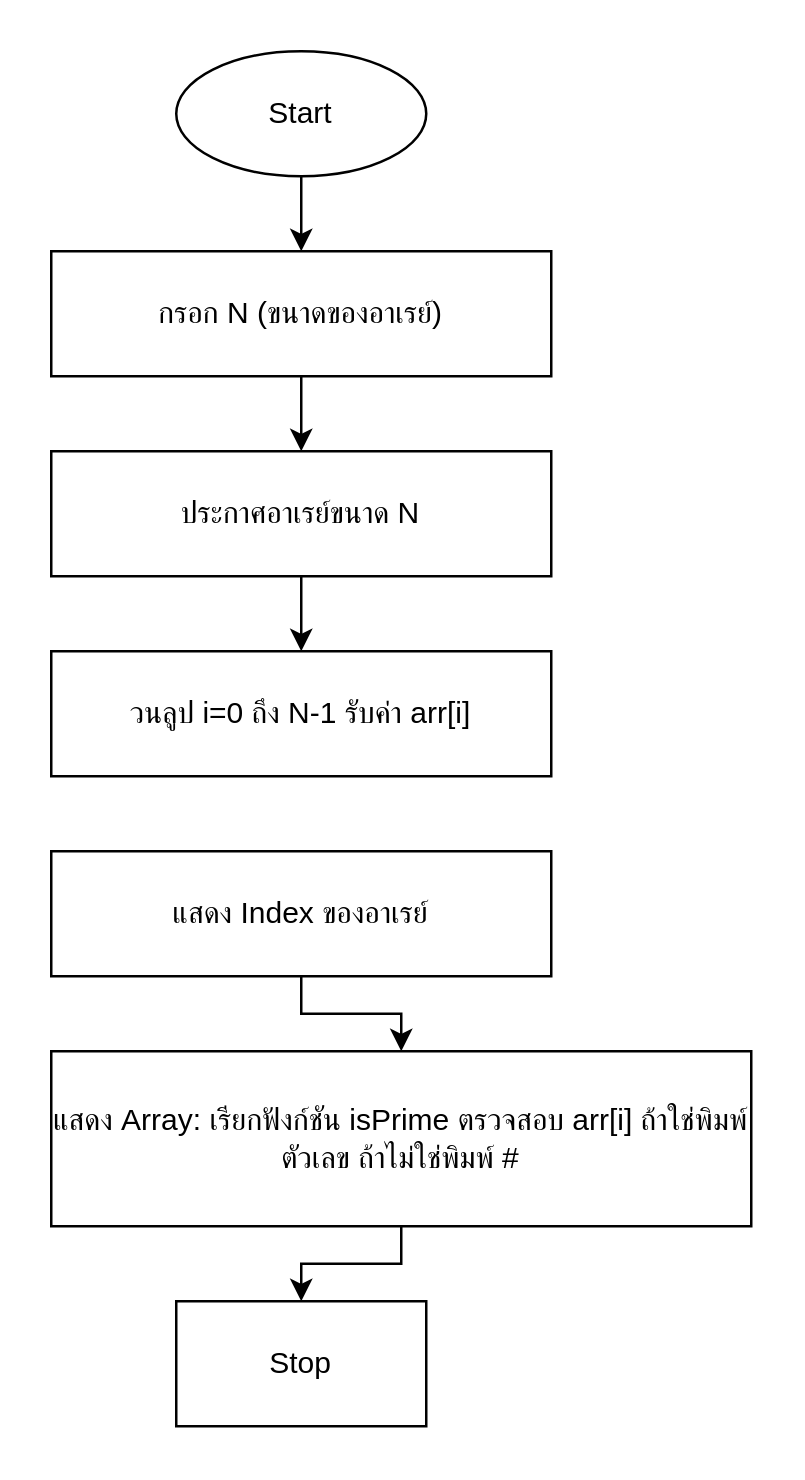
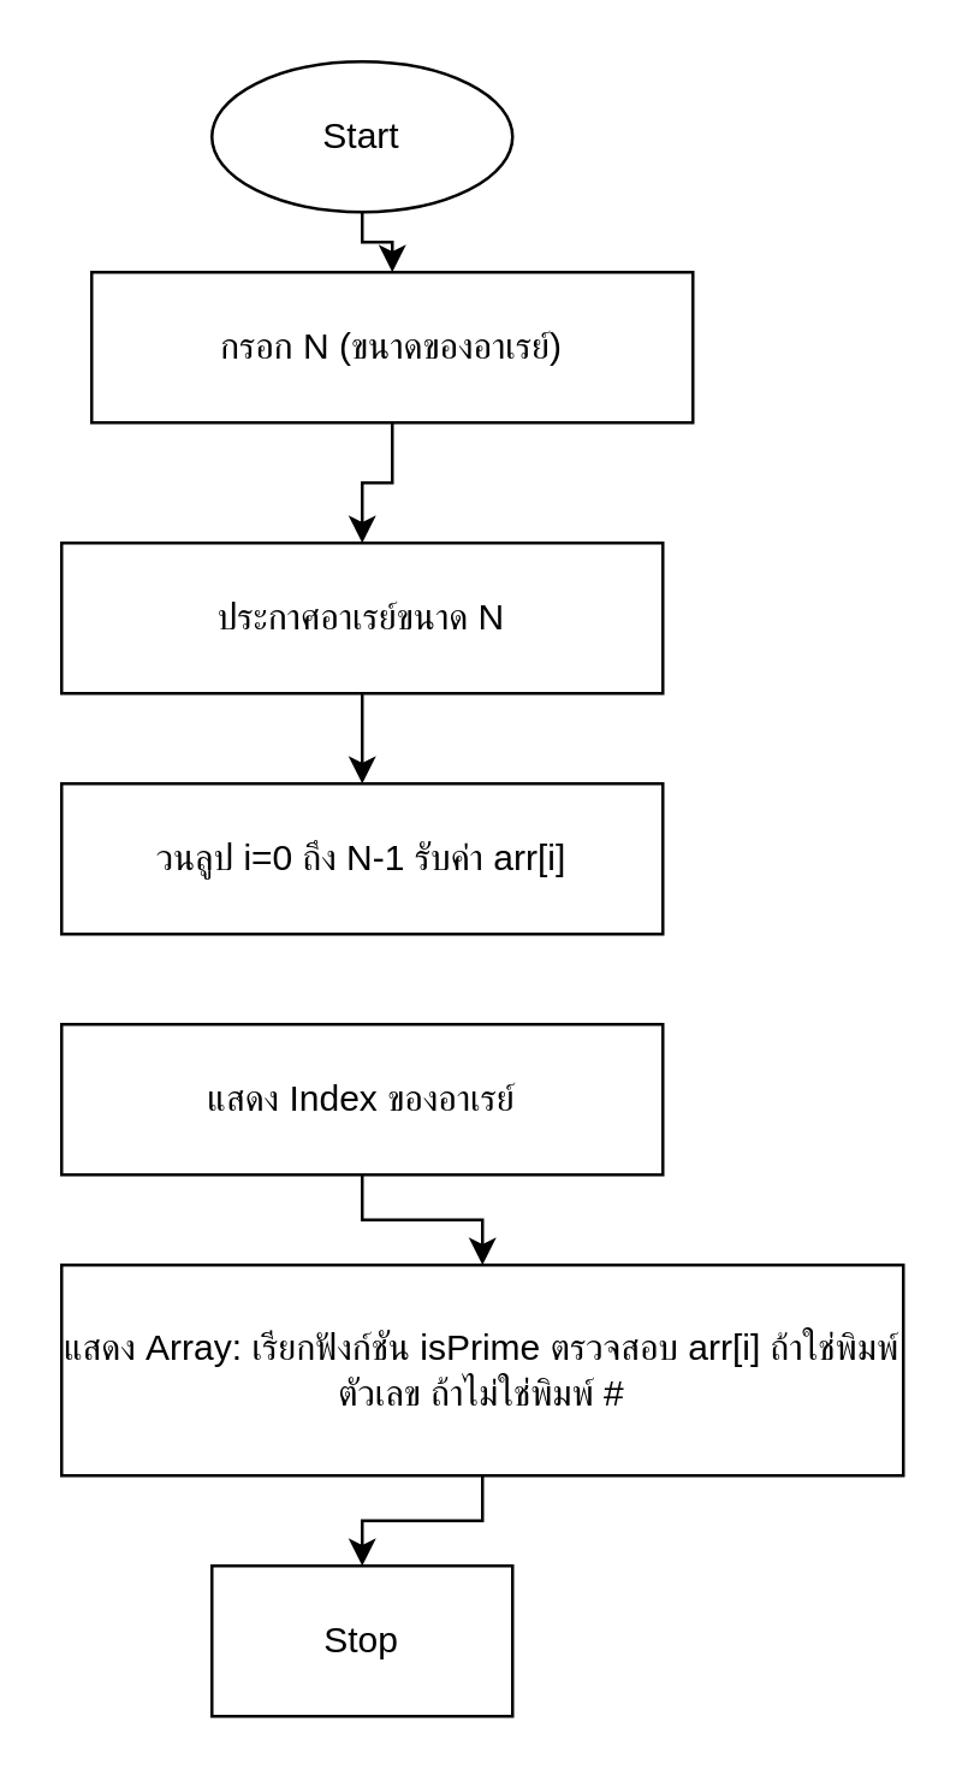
  <mxCell id="0" />
  <mxCell id="1" parent="0" />
  <mxCell id="2" value="Start" style="ellipse;whiteSpace=wrap;html=1;" parent="1" vertex="1"><mxGeometry x="70" y="20" width="100" height="50" as="geometry" /></mxCell>
- <mxCell id="3" value="กรอก N (ขนาดของอาเรย์)" style="parallelogram;whiteSpace=wrap;html=1;" parent="1" vertex="1"><mxGeometry x="20" y="100" width="200" height="50" as="geometry" /></mxCell>
+ <mxCell id="3" value="กรอก N (ขนาดของอาเรย์)" style="parallelogram;whiteSpace=wrap;html=1;" parent="1" vertex="1"><mxGeometry x="30" y="90" width="200" height="50" as="geometry" /></mxCell>
  <mxCell id="4" value="ประกาศอาเรย์ขนาด N" style="rectangle;whiteSpace=wrap;html=1;" parent="1" vertex="1"><mxGeometry x="20" y="180" width="200" height="50" as="geometry" /></mxCell>
  <mxCell id="5" value="วนลูป i=0 ถึง N-1 รับค่า arr[i]" style="rectangle;whiteSpace=wrap;html=1;" parent="1" vertex="1"><mxGeometry x="20" y="260" width="200" height="50" as="geometry" /></mxCell>
  <mxCell id="6" value="แสดง Index ของอาเรย์" style="parallelogram;whiteSpace=wrap;html=1;" parent="1" vertex="1"><mxGeometry x="20" y="340" width="200" height="50" as="geometry" /></mxCell>
  <mxCell id="7" value="แสดง Array: เรียกฟังก์ชัน isPrime ตรวจสอบ arr[i] ถ้าใช่พิมพ์ตัวเลข ถ้าไม่ใช่พิมพ์ #" style="parallelogram;whiteSpace=wrap;html=1;" parent="1" vertex="1"><mxGeometry x="20" y="420" width="280" height="70" as="geometry" /></mxCell>
  <mxCell id="8" value="Stop" style="whiteSpace=wrap;html=1;rounded=0;" parent="1" vertex="1"><mxGeometry x="70" y="520" width="100" height="50" as="geometry" /></mxCell>
  <mxCell id="9" style="edgeStyle=orthogonalEdgeStyle;rounded=0;html=1;" parent="1" source="2" target="3" edge="1"><mxGeometry relative="1" as="geometry" /></mxCell>
  <mxCell id="10" style="edgeStyle=orthogonalEdgeStyle;rounded=0;html=1;" parent="1" source="3" target="4" edge="1"><mxGeometry relative="1" as="geometry" /></mxCell>
  <mxCell id="11" style="edgeStyle=orthogonalEdgeStyle;rounded=0;html=1;" parent="1" source="4" target="5" edge="1"><mxGeometry relative="1" as="geometry" /></mxCell>
  <mxCell id="12" style="edgeStyle=orthogonalEdgeStyle;rounded=0;html=1;" parent="1" source="6" target="7" edge="1"><mxGeometry relative="1" as="geometry" /></mxCell>
  <mxCell id="13" style="edgeStyle=orthogonalEdgeStyle;rounded=0;html=1;" parent="1" source="7" target="8" edge="1"><mxGeometry relative="1" as="geometry" /></mxCell>
